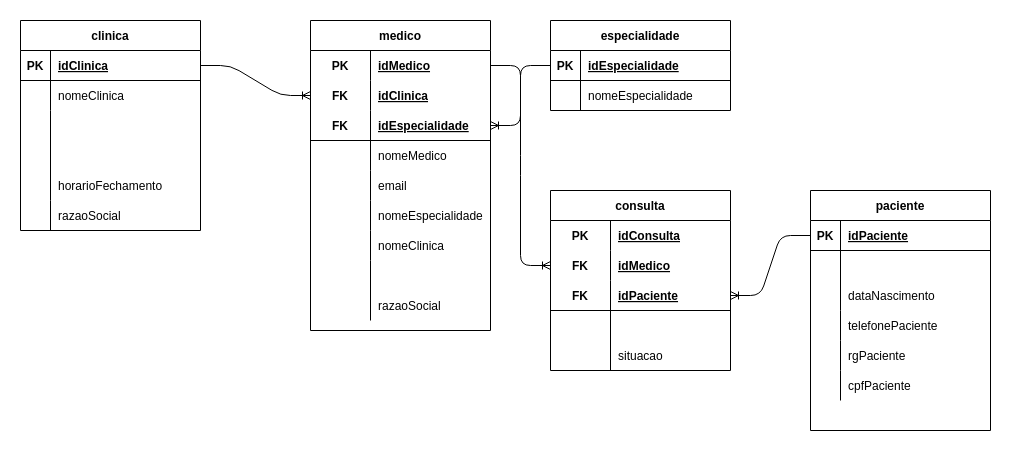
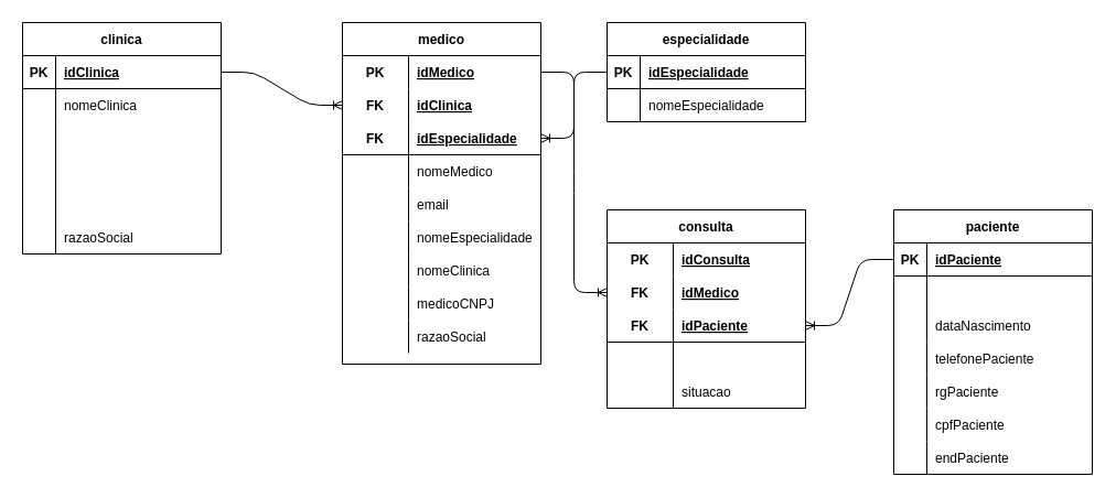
  <mxCell id="0" />
  <mxCell id="1" parent="0" />
  <mxCell id="2" value="clinica" style="shape=table;startSize=30;container=1;collapsible=1;childLayout=tableLayout;fixedRows=1;rowLines=0;fontStyle=1;align=center;resizeLast=1;" parent="1" vertex="1"><mxGeometry x="20" y="20" width="180" height="210" as="geometry" /></mxCell>
  <mxCell id="3" value="" style="shape=partialRectangle;collapsible=0;dropTarget=0;pointerEvents=0;fillColor=none;top=0;left=0;bottom=1;right=0;points=[[0,0.5],[1,0.5]];portConstraint=eastwest;" parent="2" vertex="1"><mxGeometry y="30" width="180" height="30" as="geometry" /></mxCell>
  <mxCell id="4" value="PK" style="shape=partialRectangle;connectable=0;fillColor=none;top=0;left=0;bottom=0;right=0;fontStyle=1;overflow=hidden;" parent="3" vertex="1"><mxGeometry width="30" height="30" as="geometry" /></mxCell>
  <mxCell id="5" value="idClinica" style="shape=partialRectangle;connectable=0;fillColor=none;top=0;left=0;bottom=0;right=0;align=left;spacingLeft=6;fontStyle=5;overflow=hidden;" parent="3" vertex="1"><mxGeometry x="30" width="150" height="30" as="geometry" /></mxCell>
  <mxCell id="6" value="" style="shape=partialRectangle;collapsible=0;dropTarget=0;pointerEvents=0;fillColor=none;top=0;left=0;bottom=0;right=0;points=[[0,0.5],[1,0.5]];portConstraint=eastwest;" parent="2" vertex="1"><mxGeometry y="60" width="180" height="30" as="geometry" /></mxCell>
  <mxCell id="7" value="" style="shape=partialRectangle;connectable=0;fillColor=none;top=0;left=0;bottom=0;right=0;editable=1;overflow=hidden;" parent="6" vertex="1"><mxGeometry width="30" height="30" as="geometry" /></mxCell>
  <mxCell id="8" value="nomeClinica" style="shape=partialRectangle;connectable=0;fillColor=none;top=0;left=0;bottom=0;right=0;align=left;spacingLeft=6;overflow=hidden;" parent="6" vertex="1"><mxGeometry x="30" width="150" height="30" as="geometry" /></mxCell>
  <mxCell id="9" value="" style="shape=partialRectangle;collapsible=0;dropTarget=0;pointerEvents=0;fillColor=none;top=0;left=0;bottom=0;right=0;points=[[0,0.5],[1,0.5]];portConstraint=eastwest;" parent="2" vertex="1"><mxGeometry y="90" width="180" height="30" as="geometry" /></mxCell>
  <mxCell id="10" value="" style="shape=partialRectangle;connectable=0;fillColor=none;top=0;left=0;bottom=0;right=0;editable=1;overflow=hidden;" parent="9" vertex="1"><mxGeometry width="30" height="30" as="geometry" /></mxCell>
  <mxCell id="11" value="" style="shape=partialRectangle;collapsible=0;dropTarget=0;pointerEvents=0;fillColor=none;top=0;left=0;bottom=0;right=0;points=[[0,0.5],[1,0.5]];portConstraint=eastwest;" parent="2" vertex="1"><mxGeometry y="120" width="180" height="30" as="geometry" /></mxCell>
  <mxCell id="12" value="" style="shape=partialRectangle;connectable=0;fillColor=none;top=0;left=0;bottom=0;right=0;editable=1;overflow=hidden;" parent="11" vertex="1"><mxGeometry width="30" height="30" as="geometry" /></mxCell>
  <mxCell id="13" value="" style="shape=partialRectangle;collapsible=0;dropTarget=0;pointerEvents=0;fillColor=none;top=0;left=0;bottom=0;right=0;points=[[0,0.5],[1,0.5]];portConstraint=eastwest;" parent="2" vertex="1"><mxGeometry y="150" width="180" height="30" as="geometry" /></mxCell>
  <mxCell id="14" value="" style="shape=partialRectangle;connectable=0;fillColor=none;top=0;left=0;bottom=0;right=0;editable=1;overflow=hidden;" parent="13" vertex="1"><mxGeometry width="30" height="30" as="geometry" /></mxCell>
- <mxCell id="15" value="horarioFechamento" style="shape=partialRectangle;connectable=0;fillColor=none;top=0;left=0;bottom=0;right=0;align=left;spacingLeft=6;overflow=hidden;" parent="13" vertex="1"><mxGeometry x="30" width="150" height="30" as="geometry" /></mxCell>
  <mxCell id="16" value="" style="shape=partialRectangle;collapsible=0;dropTarget=0;pointerEvents=0;fillColor=none;top=0;left=0;bottom=0;right=0;points=[[0,0.5],[1,0.5]];portConstraint=eastwest;" parent="2" vertex="1"><mxGeometry y="180" width="180" height="30" as="geometry" /></mxCell>
  <mxCell id="17" value="" style="shape=partialRectangle;connectable=0;fillColor=none;top=0;left=0;bottom=0;right=0;editable=1;overflow=hidden;" parent="16" vertex="1"><mxGeometry width="30" height="30" as="geometry" /></mxCell>
  <mxCell id="18" value="razaoSocial" style="shape=partialRectangle;connectable=0;fillColor=none;top=0;left=0;bottom=0;right=0;align=left;spacingLeft=6;overflow=hidden;" parent="16" vertex="1"><mxGeometry x="30" width="150" height="30" as="geometry" /></mxCell>
  <mxCell id="19" value="especialidade" style="shape=table;startSize=30;container=1;collapsible=1;childLayout=tableLayout;fixedRows=1;rowLines=0;fontStyle=1;align=center;resizeLast=1;" parent="1" vertex="1"><mxGeometry x="550" y="20" width="180" height="90" as="geometry" /></mxCell>
  <mxCell id="20" value="" style="shape=partialRectangle;collapsible=0;dropTarget=0;pointerEvents=0;fillColor=none;top=0;left=0;bottom=1;right=0;points=[[0,0.5],[1,0.5]];portConstraint=eastwest;" parent="19" vertex="1"><mxGeometry y="30" width="180" height="30" as="geometry" /></mxCell>
  <mxCell id="21" value="PK" style="shape=partialRectangle;connectable=0;fillColor=none;top=0;left=0;bottom=0;right=0;fontStyle=1;overflow=hidden;" parent="20" vertex="1"><mxGeometry width="30" height="30" as="geometry" /></mxCell>
  <mxCell id="22" value="idEspecialidade" style="shape=partialRectangle;connectable=0;fillColor=none;top=0;left=0;bottom=0;right=0;align=left;spacingLeft=6;fontStyle=5;overflow=hidden;" parent="20" vertex="1"><mxGeometry x="30" width="150" height="30" as="geometry" /></mxCell>
  <mxCell id="23" value="" style="shape=partialRectangle;collapsible=0;dropTarget=0;pointerEvents=0;fillColor=none;top=0;left=0;bottom=0;right=0;points=[[0,0.5],[1,0.5]];portConstraint=eastwest;" parent="19" vertex="1"><mxGeometry y="60" width="180" height="30" as="geometry" /></mxCell>
  <mxCell id="24" value="" style="shape=partialRectangle;connectable=0;fillColor=none;top=0;left=0;bottom=0;right=0;editable=1;overflow=hidden;" parent="23" vertex="1"><mxGeometry width="30" height="30" as="geometry" /></mxCell>
  <mxCell id="25" value="nomeEspecialidade" style="shape=partialRectangle;connectable=0;fillColor=none;top=0;left=0;bottom=0;right=0;align=left;spacingLeft=6;overflow=hidden;" parent="23" vertex="1"><mxGeometry x="30" width="150" height="30" as="geometry" /></mxCell>
  <mxCell id="26" value="medico" style="shape=table;startSize=30;container=1;collapsible=1;childLayout=tableLayout;fixedRows=1;rowLines=0;fontStyle=1;align=center;resizeLast=1;" parent="1" vertex="1"><mxGeometry x="310" y="20" width="180" height="310" as="geometry" /></mxCell>
  <mxCell id="27" value="" style="shape=partialRectangle;collapsible=0;dropTarget=0;pointerEvents=0;fillColor=none;top=0;left=0;bottom=0;right=0;points=[[0,0.5],[1,0.5]];portConstraint=eastwest;" parent="26" vertex="1"><mxGeometry y="30" width="180" height="30" as="geometry" /></mxCell>
  <mxCell id="28" value="PK" style="shape=partialRectangle;connectable=0;fillColor=none;top=0;left=0;bottom=0;right=0;fontStyle=1;overflow=hidden;" parent="27" vertex="1"><mxGeometry width="60" height="30" as="geometry" /></mxCell>
  <mxCell id="29" value="idMedico" style="shape=partialRectangle;connectable=0;fillColor=none;top=0;left=0;bottom=0;right=0;align=left;spacingLeft=6;fontStyle=5;overflow=hidden;" parent="27" vertex="1"><mxGeometry x="60" width="120" height="30" as="geometry" /></mxCell>
  <mxCell id="30" value="" style="shape=partialRectangle;collapsible=0;dropTarget=0;pointerEvents=0;fillColor=none;top=0;left=0;bottom=0;right=0;points=[[0,0.5],[1,0.5]];portConstraint=eastwest;" parent="26" vertex="1"><mxGeometry y="60" width="180" height="30" as="geometry" /></mxCell>
  <mxCell id="31" value="FK" style="shape=partialRectangle;connectable=0;fillColor=none;top=0;left=0;bottom=0;right=0;fontStyle=1;overflow=hidden;" parent="30" vertex="1"><mxGeometry width="60" height="30" as="geometry" /></mxCell>
  <mxCell id="32" value="idClinica" style="shape=partialRectangle;connectable=0;fillColor=none;top=0;left=0;bottom=0;right=0;align=left;spacingLeft=6;fontStyle=5;overflow=hidden;" parent="30" vertex="1"><mxGeometry x="60" width="120" height="30" as="geometry" /></mxCell>
  <mxCell id="33" value="" style="shape=partialRectangle;collapsible=0;dropTarget=0;pointerEvents=0;fillColor=none;top=0;left=0;bottom=1;right=0;points=[[0,0.5],[1,0.5]];portConstraint=eastwest;" parent="26" vertex="1"><mxGeometry y="90" width="180" height="30" as="geometry" /></mxCell>
  <mxCell id="34" value="FK" style="shape=partialRectangle;connectable=0;fillColor=none;top=0;left=0;bottom=0;right=0;fontStyle=1;overflow=hidden;" parent="33" vertex="1"><mxGeometry width="60" height="30" as="geometry" /></mxCell>
  <mxCell id="35" value="idEspecialidade" style="shape=partialRectangle;connectable=0;fillColor=none;top=0;left=0;bottom=0;right=0;align=left;spacingLeft=6;fontStyle=5;overflow=hidden;" parent="33" vertex="1"><mxGeometry x="60" width="120" height="30" as="geometry" /></mxCell>
  <mxCell id="36" value="" style="shape=partialRectangle;collapsible=0;dropTarget=0;pointerEvents=0;fillColor=none;top=0;left=0;bottom=0;right=0;points=[[0,0.5],[1,0.5]];portConstraint=eastwest;" parent="26" vertex="1"><mxGeometry y="120" width="180" height="30" as="geometry" /></mxCell>
  <mxCell id="37" value="" style="shape=partialRectangle;connectable=0;fillColor=none;top=0;left=0;bottom=0;right=0;editable=1;overflow=hidden;" parent="36" vertex="1"><mxGeometry width="60" height="30" as="geometry" /></mxCell>
  <mxCell id="38" value="nomeMedico" style="shape=partialRectangle;connectable=0;fillColor=none;top=0;left=0;bottom=0;right=0;align=left;spacingLeft=6;overflow=hidden;" parent="36" vertex="1"><mxGeometry x="60" width="120" height="30" as="geometry" /></mxCell>
  <mxCell id="39" value="" style="shape=partialRectangle;collapsible=0;dropTarget=0;pointerEvents=0;fillColor=none;top=0;left=0;bottom=0;right=0;points=[[0,0.5],[1,0.5]];portConstraint=eastwest;" parent="26" vertex="1"><mxGeometry y="150" width="180" height="30" as="geometry" /></mxCell>
  <mxCell id="40" value="" style="shape=partialRectangle;connectable=0;fillColor=none;top=0;left=0;bottom=0;right=0;editable=1;overflow=hidden;" parent="39" vertex="1"><mxGeometry width="60" height="30" as="geometry" /></mxCell>
  <mxCell id="41" value="email" style="shape=partialRectangle;connectable=0;fillColor=none;top=0;left=0;bottom=0;right=0;align=left;spacingLeft=6;overflow=hidden;" parent="39" vertex="1"><mxGeometry x="60" width="120" height="30" as="geometry" /></mxCell>
  <mxCell id="42" value="" style="shape=partialRectangle;collapsible=0;dropTarget=0;pointerEvents=0;fillColor=none;top=0;left=0;bottom=0;right=0;points=[[0,0.5],[1,0.5]];portConstraint=eastwest;" parent="26" vertex="1"><mxGeometry y="180" width="180" height="30" as="geometry" /></mxCell>
  <mxCell id="43" value="" style="shape=partialRectangle;connectable=0;fillColor=none;top=0;left=0;bottom=0;right=0;editable=1;overflow=hidden;" parent="42" vertex="1"><mxGeometry width="60" height="30" as="geometry" /></mxCell>
  <mxCell id="44" value="nomeEspecialidade" style="shape=partialRectangle;connectable=0;fillColor=none;top=0;left=0;bottom=0;right=0;align=left;spacingLeft=6;overflow=hidden;" parent="42" vertex="1"><mxGeometry x="60" width="120" height="30" as="geometry" /></mxCell>
  <mxCell id="45" value="" style="shape=partialRectangle;collapsible=0;dropTarget=0;pointerEvents=0;fillColor=none;top=0;left=0;bottom=0;right=0;points=[[0,0.5],[1,0.5]];portConstraint=eastwest;" parent="26" vertex="1"><mxGeometry y="210" width="180" height="30" as="geometry" /></mxCell>
  <mxCell id="46" value="" style="shape=partialRectangle;connectable=0;fillColor=none;top=0;left=0;bottom=0;right=0;editable=1;overflow=hidden;" parent="45" vertex="1"><mxGeometry width="60" height="30" as="geometry" /></mxCell>
  <mxCell id="47" value="nomeClinica" style="shape=partialRectangle;connectable=0;fillColor=none;top=0;left=0;bottom=0;right=0;align=left;spacingLeft=6;overflow=hidden;" parent="45" vertex="1"><mxGeometry x="60" width="120" height="30" as="geometry" /></mxCell>
  <mxCell id="48" value="" style="shape=partialRectangle;collapsible=0;dropTarget=0;pointerEvents=0;fillColor=none;top=0;left=0;bottom=0;right=0;points=[[0,0.5],[1,0.5]];portConstraint=eastwest;" parent="26" vertex="1"><mxGeometry y="240" width="180" height="30" as="geometry" /></mxCell>
  <mxCell id="49" value="" style="shape=partialRectangle;connectable=0;fillColor=none;top=0;left=0;bottom=0;right=0;editable=1;overflow=hidden;" parent="48" vertex="1"><mxGeometry width="60" height="30" as="geometry" /></mxCell>
+ <mxCell id="50" value="medicoCNPJ" style="shape=partialRectangle;connectable=0;fillColor=none;top=0;left=0;bottom=0;right=0;align=left;spacingLeft=6;overflow=hidden;" parent="48" vertex="1"><mxGeometry x="60" width="120" height="30" as="geometry" /></mxCell>
  <mxCell id="51" value="" style="shape=partialRectangle;collapsible=0;dropTarget=0;pointerEvents=0;fillColor=none;top=0;left=0;bottom=0;right=0;points=[[0,0.5],[1,0.5]];portConstraint=eastwest;" parent="26" vertex="1"><mxGeometry y="270" width="180" height="30" as="geometry" /></mxCell>
  <mxCell id="52" value="" style="shape=partialRectangle;connectable=0;fillColor=none;top=0;left=0;bottom=0;right=0;editable=1;overflow=hidden;" parent="51" vertex="1"><mxGeometry width="60" height="30" as="geometry" /></mxCell>
  <mxCell id="53" value="razaoSocial" style="shape=partialRectangle;connectable=0;fillColor=none;top=0;left=0;bottom=0;right=0;align=left;spacingLeft=6;overflow=hidden;" parent="51" vertex="1"><mxGeometry x="60" width="120" height="30" as="geometry" /></mxCell>
  <mxCell id="54" value="paciente" style="shape=table;startSize=30;container=1;collapsible=1;childLayout=tableLayout;fixedRows=1;rowLines=0;fontStyle=1;align=center;resizeLast=1;" parent="1" vertex="1"><mxGeometry x="810" y="190" width="180" height="240" as="geometry" /></mxCell>
  <mxCell id="55" value="" style="shape=partialRectangle;collapsible=0;dropTarget=0;pointerEvents=0;fillColor=none;top=0;left=0;bottom=1;right=0;points=[[0,0.5],[1,0.5]];portConstraint=eastwest;" parent="54" vertex="1"><mxGeometry y="30" width="180" height="30" as="geometry" /></mxCell>
  <mxCell id="56" value="PK" style="shape=partialRectangle;connectable=0;fillColor=none;top=0;left=0;bottom=0;right=0;fontStyle=1;overflow=hidden;" parent="55" vertex="1"><mxGeometry width="30" height="30" as="geometry" /></mxCell>
  <mxCell id="57" value="idPaciente" style="shape=partialRectangle;connectable=0;fillColor=none;top=0;left=0;bottom=0;right=0;align=left;spacingLeft=6;fontStyle=5;overflow=hidden;" parent="55" vertex="1"><mxGeometry x="30" width="150" height="30" as="geometry" /></mxCell>
  <mxCell id="58" value="" style="shape=partialRectangle;collapsible=0;dropTarget=0;pointerEvents=0;fillColor=none;top=0;left=0;bottom=0;right=0;points=[[0,0.5],[1,0.5]];portConstraint=eastwest;" parent="54" vertex="1"><mxGeometry y="60" width="180" height="30" as="geometry" /></mxCell>
  <mxCell id="59" value="" style="shape=partialRectangle;connectable=0;fillColor=none;top=0;left=0;bottom=0;right=0;editable=1;overflow=hidden;" parent="58" vertex="1"><mxGeometry width="30" height="30" as="geometry" /></mxCell>
  <mxCell id="60" value="" style="shape=partialRectangle;collapsible=0;dropTarget=0;pointerEvents=0;fillColor=none;top=0;left=0;bottom=0;right=0;points=[[0,0.5],[1,0.5]];portConstraint=eastwest;" parent="54" vertex="1"><mxGeometry y="90" width="180" height="30" as="geometry" /></mxCell>
  <mxCell id="61" value="" style="shape=partialRectangle;connectable=0;fillColor=none;top=0;left=0;bottom=0;right=0;editable=1;overflow=hidden;" parent="60" vertex="1"><mxGeometry width="30" height="30" as="geometry" /></mxCell>
  <mxCell id="62" value="dataNascimento" style="shape=partialRectangle;connectable=0;fillColor=none;top=0;left=0;bottom=0;right=0;align=left;spacingLeft=6;overflow=hidden;" parent="60" vertex="1"><mxGeometry x="30" width="150" height="30" as="geometry" /></mxCell>
  <mxCell id="63" value="" style="shape=partialRectangle;collapsible=0;dropTarget=0;pointerEvents=0;fillColor=none;top=0;left=0;bottom=0;right=0;points=[[0,0.5],[1,0.5]];portConstraint=eastwest;" parent="54" vertex="1"><mxGeometry y="120" width="180" height="30" as="geometry" /></mxCell>
  <mxCell id="64" value="" style="shape=partialRectangle;connectable=0;fillColor=none;top=0;left=0;bottom=0;right=0;editable=1;overflow=hidden;" parent="63" vertex="1"><mxGeometry width="30" height="30" as="geometry" /></mxCell>
  <mxCell id="65" value="telefonePaciente" style="shape=partialRectangle;connectable=0;fillColor=none;top=0;left=0;bottom=0;right=0;align=left;spacingLeft=6;overflow=hidden;" parent="63" vertex="1"><mxGeometry x="30" width="150" height="30" as="geometry" /></mxCell>
  <mxCell id="66" value="" style="shape=partialRectangle;collapsible=0;dropTarget=0;pointerEvents=0;fillColor=none;top=0;left=0;bottom=0;right=0;points=[[0,0.5],[1,0.5]];portConstraint=eastwest;" parent="54" vertex="1"><mxGeometry y="150" width="180" height="30" as="geometry" /></mxCell>
  <mxCell id="67" value="" style="shape=partialRectangle;connectable=0;fillColor=none;top=0;left=0;bottom=0;right=0;editable=1;overflow=hidden;" parent="66" vertex="1"><mxGeometry width="30" height="30" as="geometry" /></mxCell>
  <mxCell id="68" value="rgPaciente" style="shape=partialRectangle;connectable=0;fillColor=none;top=0;left=0;bottom=0;right=0;align=left;spacingLeft=6;overflow=hidden;" parent="66" vertex="1"><mxGeometry x="30" width="150" height="30" as="geometry" /></mxCell>
  <mxCell id="69" value="" style="shape=partialRectangle;collapsible=0;dropTarget=0;pointerEvents=0;fillColor=none;top=0;left=0;bottom=0;right=0;points=[[0,0.5],[1,0.5]];portConstraint=eastwest;" parent="54" vertex="1"><mxGeometry y="180" width="180" height="30" as="geometry" /></mxCell>
  <mxCell id="70" value="" style="shape=partialRectangle;connectable=0;fillColor=none;top=0;left=0;bottom=0;right=0;editable=1;overflow=hidden;" parent="69" vertex="1"><mxGeometry width="30" height="30" as="geometry" /></mxCell>
  <mxCell id="71" value="cpfPaciente" style="shape=partialRectangle;connectable=0;fillColor=none;top=0;left=0;bottom=0;right=0;align=left;spacingLeft=6;overflow=hidden;" parent="69" vertex="1"><mxGeometry x="30" width="150" height="30" as="geometry" /></mxCell>
  <mxCell id="72" value="" style="shape=partialRectangle;collapsible=0;dropTarget=0;pointerEvents=0;fillColor=none;top=0;left=0;bottom=0;right=0;points=[[0,0.5],[1,0.5]];portConstraint=eastwest;" parent="54" vertex="1"><mxGeometry y="210" width="180" height="30" as="geometry" /></mxCell>
  <mxCell id="73" value="" style="shape=partialRectangle;connectable=0;fillColor=none;top=0;left=0;bottom=0;right=0;editable=1;overflow=hidden;" parent="72" vertex="1"><mxGeometry width="30" height="30" as="geometry" /></mxCell>
+ <mxCell id="74" value="endPaciente" style="shape=partialRectangle;connectable=0;fillColor=none;top=0;left=0;bottom=0;right=0;align=left;spacingLeft=6;overflow=hidden;" parent="72" vertex="1"><mxGeometry x="30" width="150" height="30" as="geometry" /></mxCell>
  <mxCell id="75" value="consulta" style="shape=table;startSize=30;container=1;collapsible=1;childLayout=tableLayout;fixedRows=1;rowLines=0;fontStyle=1;align=center;resizeLast=1;" parent="1" vertex="1"><mxGeometry x="550" y="190" width="180" height="180" as="geometry" /></mxCell>
  <mxCell id="76" value="" style="shape=partialRectangle;collapsible=0;dropTarget=0;pointerEvents=0;fillColor=none;top=0;left=0;bottom=0;right=0;points=[[0,0.5],[1,0.5]];portConstraint=eastwest;" parent="75" vertex="1"><mxGeometry y="30" width="180" height="30" as="geometry" /></mxCell>
  <mxCell id="77" value="PK" style="shape=partialRectangle;connectable=0;fillColor=none;top=0;left=0;bottom=0;right=0;fontStyle=1;overflow=hidden;" parent="76" vertex="1"><mxGeometry width="60" height="30" as="geometry" /></mxCell>
  <mxCell id="78" value="idConsulta" style="shape=partialRectangle;connectable=0;fillColor=none;top=0;left=0;bottom=0;right=0;align=left;spacingLeft=6;fontStyle=5;overflow=hidden;" parent="76" vertex="1"><mxGeometry x="60" width="120" height="30" as="geometry" /></mxCell>
  <mxCell id="79" value="" style="shape=partialRectangle;collapsible=0;dropTarget=0;pointerEvents=0;fillColor=none;top=0;left=0;bottom=0;right=0;points=[[0,0.5],[1,0.5]];portConstraint=eastwest;" parent="75" vertex="1"><mxGeometry y="60" width="180" height="30" as="geometry" /></mxCell>
  <mxCell id="80" value="FK" style="shape=partialRectangle;connectable=0;fillColor=none;top=0;left=0;bottom=0;right=0;fontStyle=1;overflow=hidden;" parent="79" vertex="1"><mxGeometry width="60" height="30" as="geometry" /></mxCell>
  <mxCell id="81" value="idMedico" style="shape=partialRectangle;connectable=0;fillColor=none;top=0;left=0;bottom=0;right=0;align=left;spacingLeft=6;fontStyle=5;overflow=hidden;" parent="79" vertex="1"><mxGeometry x="60" width="120" height="30" as="geometry" /></mxCell>
  <mxCell id="82" value="" style="shape=partialRectangle;collapsible=0;dropTarget=0;pointerEvents=0;fillColor=none;top=0;left=0;bottom=1;right=0;points=[[0,0.5],[1,0.5]];portConstraint=eastwest;" parent="75" vertex="1"><mxGeometry y="90" width="180" height="30" as="geometry" /></mxCell>
  <mxCell id="83" value="FK" style="shape=partialRectangle;connectable=0;fillColor=none;top=0;left=0;bottom=0;right=0;fontStyle=1;overflow=hidden;" parent="82" vertex="1"><mxGeometry width="60" height="30" as="geometry" /></mxCell>
  <mxCell id="84" value="idPaciente" style="shape=partialRectangle;connectable=0;fillColor=none;top=0;left=0;bottom=0;right=0;align=left;spacingLeft=6;fontStyle=5;overflow=hidden;" parent="82" vertex="1"><mxGeometry x="60" width="120" height="30" as="geometry" /></mxCell>
  <mxCell id="85" value="" style="shape=partialRectangle;collapsible=0;dropTarget=0;pointerEvents=0;fillColor=none;top=0;left=0;bottom=0;right=0;points=[[0,0.5],[1,0.5]];portConstraint=eastwest;" parent="75" vertex="1"><mxGeometry y="120" width="180" height="30" as="geometry" /></mxCell>
  <mxCell id="86" value="" style="shape=partialRectangle;connectable=0;fillColor=none;top=0;left=0;bottom=0;right=0;editable=1;overflow=hidden;" parent="85" vertex="1"><mxGeometry width="60" height="30" as="geometry" /></mxCell>
  <mxCell id="87" value="" style="shape=partialRectangle;collapsible=0;dropTarget=0;pointerEvents=0;fillColor=none;top=0;left=0;bottom=0;right=0;points=[[0,0.5],[1,0.5]];portConstraint=eastwest;" vertex="1" parent="75"><mxGeometry y="150" width="180" height="30" as="geometry" /></mxCell>
  <mxCell id="88" value="" style="shape=partialRectangle;connectable=0;fillColor=none;top=0;left=0;bottom=0;right=0;editable=1;overflow=hidden;" vertex="1" parent="87"><mxGeometry width="60" height="30" as="geometry" /></mxCell>
  <mxCell id="89" value="situacao" style="shape=partialRectangle;connectable=0;fillColor=none;top=0;left=0;bottom=0;right=0;align=left;spacingLeft=6;overflow=hidden;" vertex="1" parent="87"><mxGeometry x="60" width="120" height="30" as="geometry" /></mxCell>
  <mxCell id="90" value="" style="edgeStyle=entityRelationEdgeStyle;fontSize=12;html=1;endArrow=ERoneToMany;exitX=1;exitY=0.5;exitDx=0;exitDy=0;" parent="1" source="3" target="30" edge="1"><mxGeometry width="100" height="100" relative="1" as="geometry"><mxPoint x="130" y="400" as="sourcePoint" /><mxPoint x="230" y="300" as="targetPoint" /></mxGeometry></mxCell>
  <mxCell id="91" value="" style="edgeStyle=entityRelationEdgeStyle;fontSize=12;html=1;endArrow=ERoneToMany;" parent="1" source="20" target="33" edge="1"><mxGeometry width="100" height="100" relative="1" as="geometry"><mxPoint x="540" y="330" as="sourcePoint" /><mxPoint x="610" y="120" as="targetPoint" /></mxGeometry></mxCell>
  <mxCell id="92" value="" style="edgeStyle=entityRelationEdgeStyle;fontSize=12;html=1;endArrow=ERoneToMany;" parent="1" source="27" target="79" edge="1"><mxGeometry width="100" height="100" relative="1" as="geometry"><mxPoint x="530" y="350" as="sourcePoint" /><mxPoint x="630" y="250" as="targetPoint" /></mxGeometry></mxCell>
  <mxCell id="93" value="" style="edgeStyle=entityRelationEdgeStyle;fontSize=12;html=1;endArrow=ERoneToMany;" parent="1" source="55" target="82" edge="1"><mxGeometry width="100" height="100" relative="1" as="geometry"><mxPoint x="700" y="540" as="sourcePoint" /><mxPoint x="810" y="440" as="targetPoint" /></mxGeometry></mxCell>
